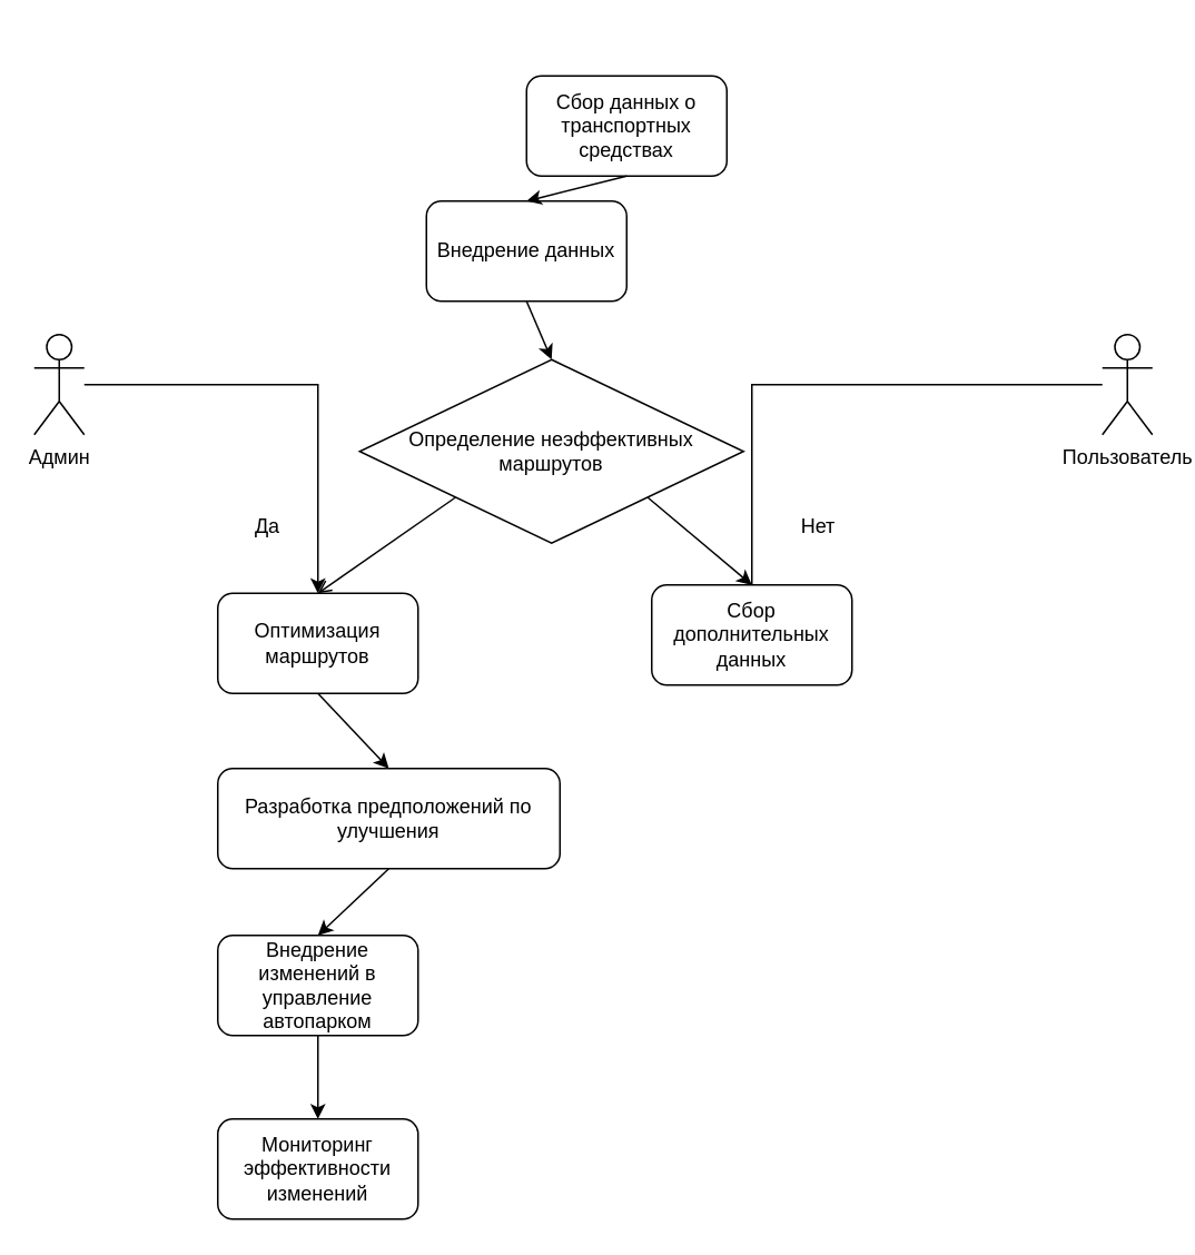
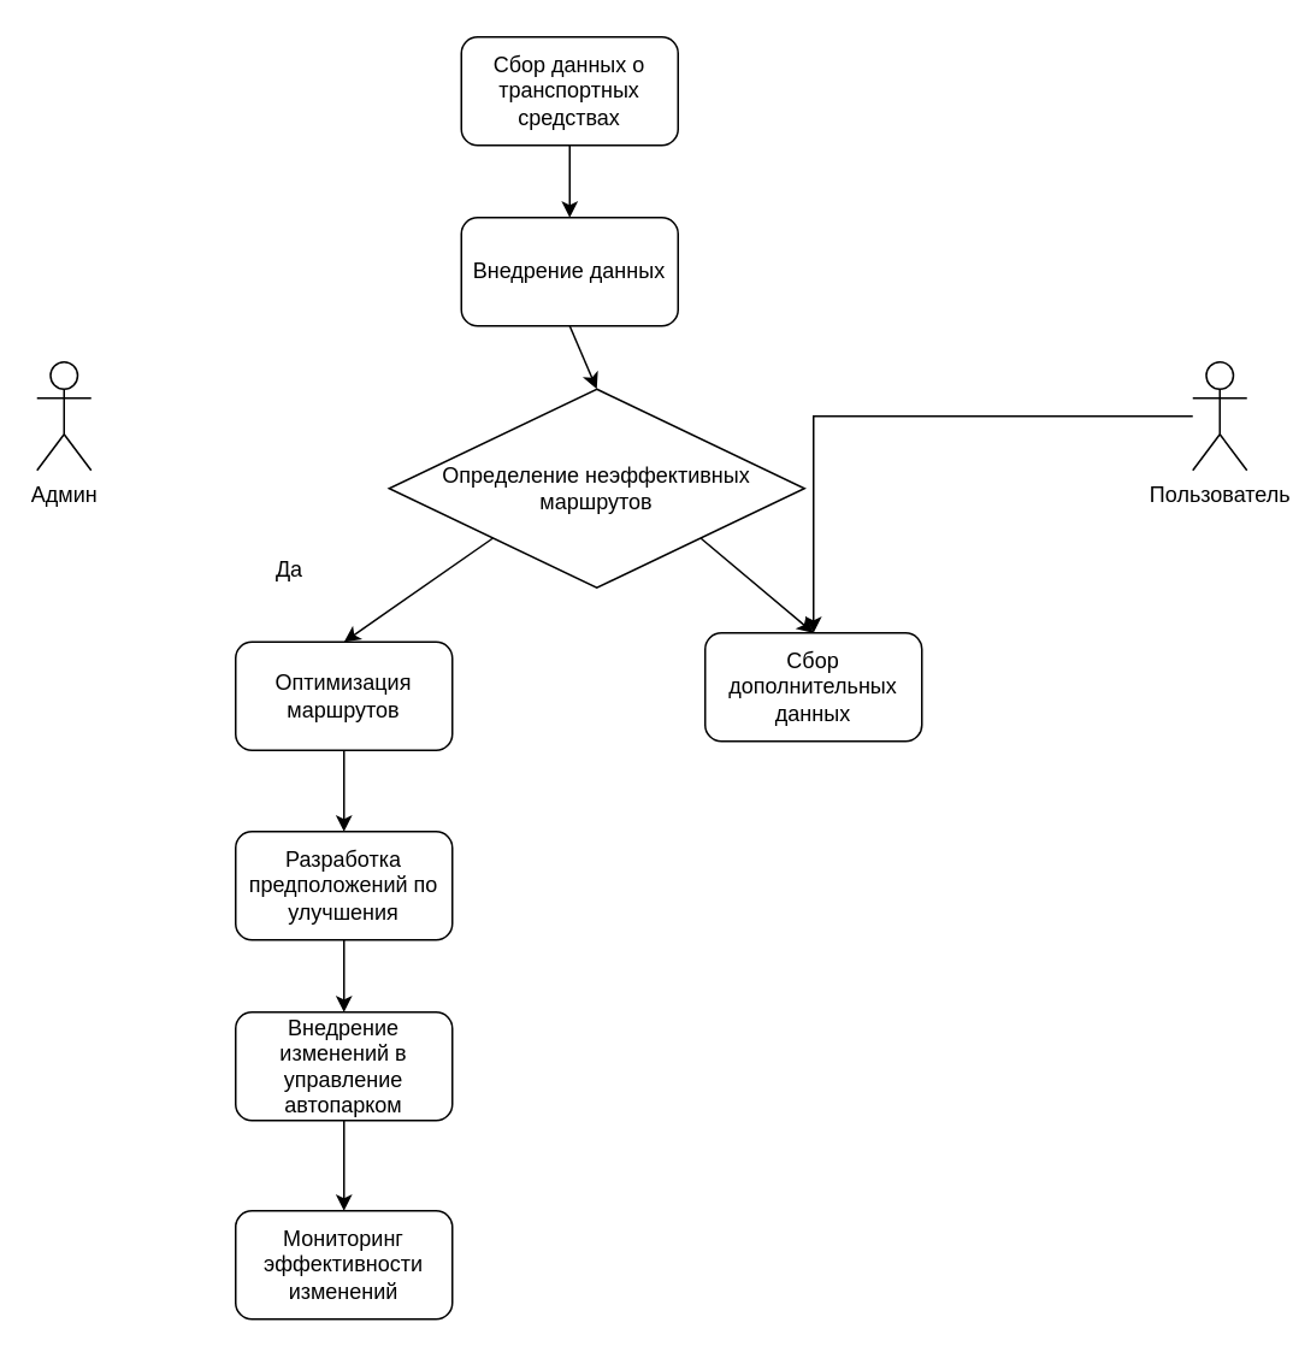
  <mxCell id="0" />
  <mxCell id="1" parent="0" />
- <mxCell id="2" value="Сбор данных о транспортных средствах" style="rounded=1;whiteSpace=wrap;html=1;" vertex="1" parent="1"><mxGeometry x="315" y="45" width="120" height="60" as="geometry" /></mxCell>
+ <mxCell id="2" value="Сбор данных о транспортных средствах" style="rounded=1;whiteSpace=wrap;html=1;" vertex="1" parent="1"><mxGeometry x="255" y="20" width="120" height="60" as="geometry" /></mxCell>
  <mxCell id="3" value="Внедрение данных" style="rounded=1;whiteSpace=wrap;html=1;" vertex="1" parent="1"><mxGeometry x="255" y="120" width="120" height="60" as="geometry" /></mxCell>
  <mxCell id="4" value="Определение неэффективных маршрутов" style="rhombus;whiteSpace=wrap;html=1;" vertex="1" parent="1"><mxGeometry x="215" y="215" width="230" height="110" as="geometry" /></mxCell>
  <mxCell id="5" value="Сбор дополнительных данных" style="rounded=1;whiteSpace=wrap;html=1;" vertex="1" parent="1"><mxGeometry x="390" y="350" width="120" height="60" as="geometry" /></mxCell>
  <mxCell id="6" value="Оптимизация маршрутов" style="rounded=1;whiteSpace=wrap;html=1;" vertex="1" parent="1"><mxGeometry x="130" y="355" width="120" height="60" as="geometry" /></mxCell>
- <mxCell id="7" value="Разработка предположений по улучшения" style="rounded=1;whiteSpace=wrap;html=1;" vertex="1" parent="1"><mxGeometry x="130" y="460" width="205" height="60" as="geometry" /></mxCell>
+ <mxCell id="7" value="Разработка предположений по улучшения" style="rounded=1;whiteSpace=wrap;html=1;" vertex="1" parent="1"><mxGeometry x="130" y="460" width="120" height="60" as="geometry" /></mxCell>
  <mxCell id="8" value="Внедрение изменений в управление автопарком" style="rounded=1;whiteSpace=wrap;html=1;" vertex="1" parent="1"><mxGeometry x="130" y="560" width="120" height="60" as="geometry" /></mxCell>
  <mxCell id="9" value="Мониторинг эффективности изменений" style="rounded=1;whiteSpace=wrap;html=1;" vertex="1" parent="1"><mxGeometry x="130" y="670" width="120" height="60" as="geometry" /></mxCell>
  <mxCell id="10" value="" style="endArrow=classic;html=1;rounded=0;exitX=0.5;exitY=1;exitDx=0;exitDy=0;entryX=0.5;entryY=0;entryDx=0;entryDy=0;" edge="1" parent="1" source="2" target="3"><mxGeometry width="50" height="50" relative="1" as="geometry"><mxPoint x="140" y="450" as="sourcePoint" /><mxPoint x="190" y="400" as="targetPoint" /></mxGeometry></mxCell>
  <mxCell id="11" value="Да" style="text;html=1;strokeColor=none;fillColor=none;align=center;verticalAlign=middle;whiteSpace=wrap;rounded=0;" vertex="1" parent="1"><mxGeometry x="130" y="300" width="60" height="30" as="geometry" /></mxCell>
- <mxCell id="12" value="Нет" style="text;html=1;strokeColor=none;fillColor=none;align=center;verticalAlign=middle;whiteSpace=wrap;rounded=0;" vertex="1" parent="1"><mxGeometry x="460" y="300" width="60" height="30" as="geometry" /></mxCell>
  <mxCell id="13" value="" style="endArrow=classic;html=1;rounded=0;exitX=0.5;exitY=1;exitDx=0;exitDy=0;entryX=0.5;entryY=0;entryDx=0;entryDy=0;" edge="1" parent="1" source="3" target="4"><mxGeometry width="50" height="50" relative="1" as="geometry"><mxPoint x="300" y="620" as="sourcePoint" /><mxPoint x="350" y="570" as="targetPoint" /></mxGeometry></mxCell>
- <mxCell id="14" value="" style="endArrow=open;html=1;rounded=0;exitX=0;exitY=1;exitDx=0;exitDy=0;entryX=0.5;entryY=0;entryDx=0;entryDy=0;" edge="1" parent="1" source="4" target="6"><mxGeometry width="50" height="50" relative="1" as="geometry"><mxPoint x="300" y="620" as="sourcePoint" /><mxPoint x="210" y="470" as="targetPoint" /></mxGeometry></mxCell>
+ <mxCell id="14" value="" style="endArrow=classic;html=1;rounded=0;exitX=0;exitY=1;exitDx=0;exitDy=0;entryX=0.5;entryY=0;entryDx=0;entryDy=0;" edge="1" parent="1" source="4" target="6"><mxGeometry width="50" height="50" relative="1" as="geometry"><mxPoint x="300" y="620" as="sourcePoint" /><mxPoint x="210" y="470" as="targetPoint" /></mxGeometry></mxCell>
  <mxCell id="15" value="" style="endArrow=classic;html=1;rounded=0;exitX=1;exitY=1;exitDx=0;exitDy=0;entryX=0.5;entryY=0;entryDx=0;entryDy=0;" edge="1" parent="1" source="4" target="5"><mxGeometry width="50" height="50" relative="1" as="geometry"><mxPoint x="300" y="620" as="sourcePoint" /><mxPoint x="450" y="470" as="targetPoint" /></mxGeometry></mxCell>
  <mxCell id="16" value="" style="endArrow=classic;html=1;rounded=0;exitX=0.5;exitY=1;exitDx=0;exitDy=0;entryX=0.5;entryY=0;entryDx=0;entryDy=0;" edge="1" parent="1" source="6" target="7"><mxGeometry width="50" height="50" relative="1" as="geometry"><mxPoint x="210" y="530" as="sourcePoint" /><mxPoint x="210" y="570" as="targetPoint" /></mxGeometry></mxCell>
  <mxCell id="17" value="" style="endArrow=classic;html=1;rounded=0;exitX=0.5;exitY=1;exitDx=0;exitDy=0;entryX=0.5;entryY=0;entryDx=0;entryDy=0;" edge="1" parent="1" source="7" target="8"><mxGeometry width="50" height="50" relative="1" as="geometry"><mxPoint x="210" y="630" as="sourcePoint" /><mxPoint x="210" y="670" as="targetPoint" /></mxGeometry></mxCell>
  <mxCell id="18" value="" style="endArrow=classic;html=1;rounded=0;exitX=0.5;exitY=1;exitDx=0;exitDy=0;entryX=0.5;entryY=0;entryDx=0;entryDy=0;" edge="1" parent="1" source="8" target="9"><mxGeometry width="50" height="50" relative="1" as="geometry"><mxPoint x="210" y="730" as="sourcePoint" /><mxPoint x="210" y="770" as="targetPoint" /></mxGeometry></mxCell>
- <mxCell id="19" style="edgeStyle=orthogonalEdgeStyle;rounded=0;orthogonalLoop=1;jettySize=auto;html=1;entryX=0.5;entryY=0;entryDx=0;entryDy=0;" edge="1" parent="1" source="20" target="6"><mxGeometry relative="1" as="geometry" /></mxCell>
  <mxCell id="20" value="Админ&lt;br&gt;" style="shape=umlActor;verticalLabelPosition=bottom;verticalAlign=top;html=1;outlineConnect=0;" vertex="1" parent="1"><mxGeometry x="20" y="200" width="30" height="60" as="geometry" /></mxCell>
- <mxCell id="21" style="edgeStyle=orthogonalEdgeStyle;rounded=0;orthogonalLoop=1;jettySize=auto;html=1;entryX=0.5;entryY=0;entryDx=0;entryDy=0;endArrow=none;" edge="1" parent="1" source="22" target="5"><mxGeometry relative="1" as="geometry"><Array as="points"><mxPoint x="450" y="230" /></Array></mxGeometry></mxCell>
+ <mxCell id="21" style="edgeStyle=orthogonalEdgeStyle;rounded=0;orthogonalLoop=1;jettySize=auto;html=1;entryX=0.5;entryY=0;entryDx=0;entryDy=0;" edge="1" parent="1" source="22" target="5"><mxGeometry relative="1" as="geometry"><Array as="points"><mxPoint x="450" y="230" /></Array></mxGeometry></mxCell>
  <mxCell id="22" value="Пользователь" style="shape=umlActor;verticalLabelPosition=bottom;verticalAlign=top;html=1;outlineConnect=0;" vertex="1" parent="1"><mxGeometry x="660" y="200" width="30" height="60" as="geometry" /></mxCell>
